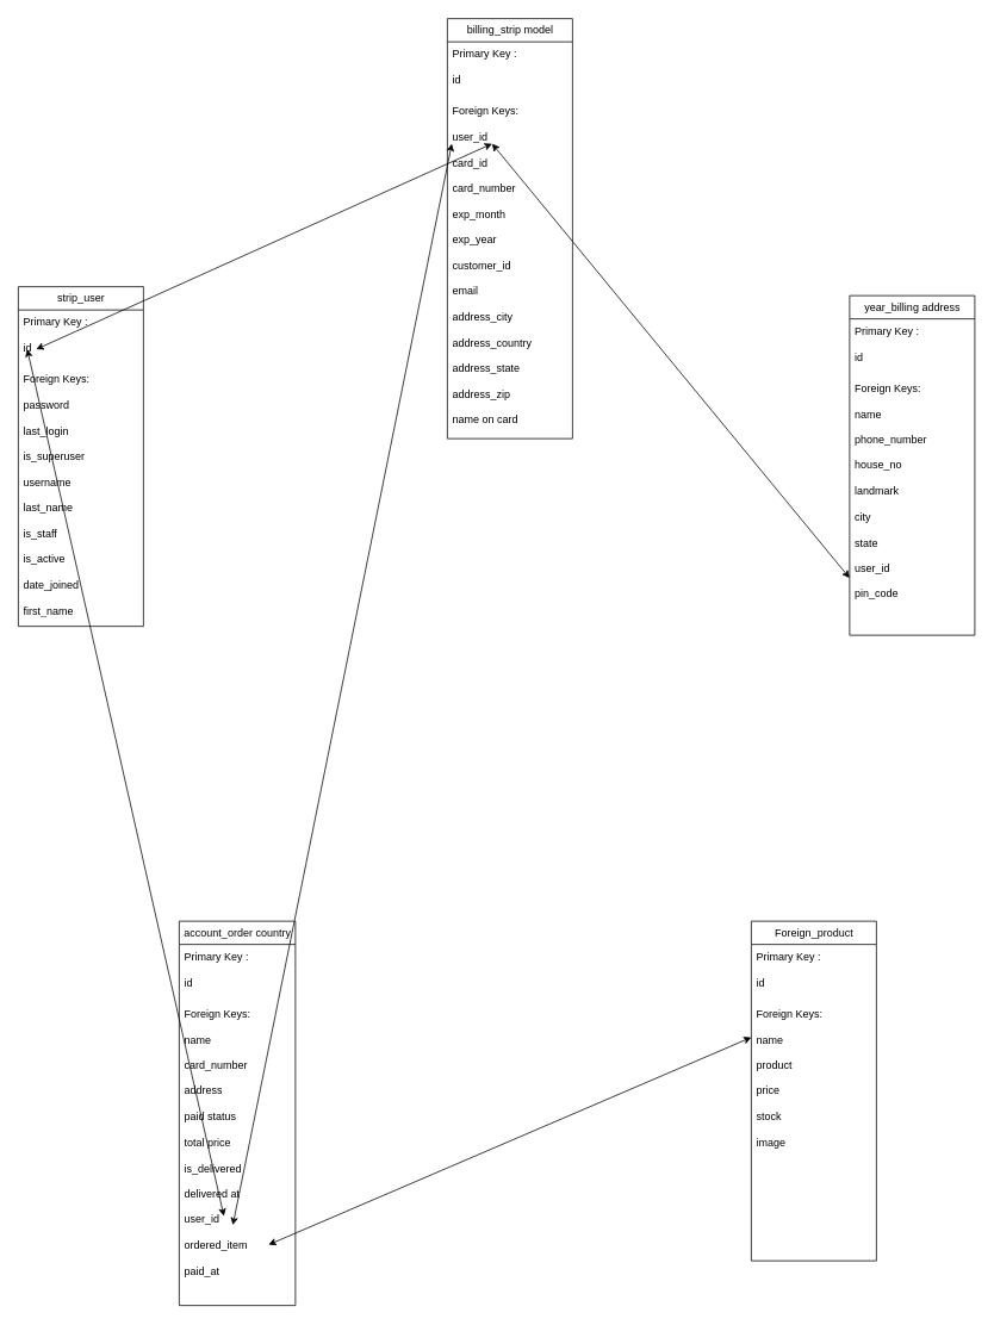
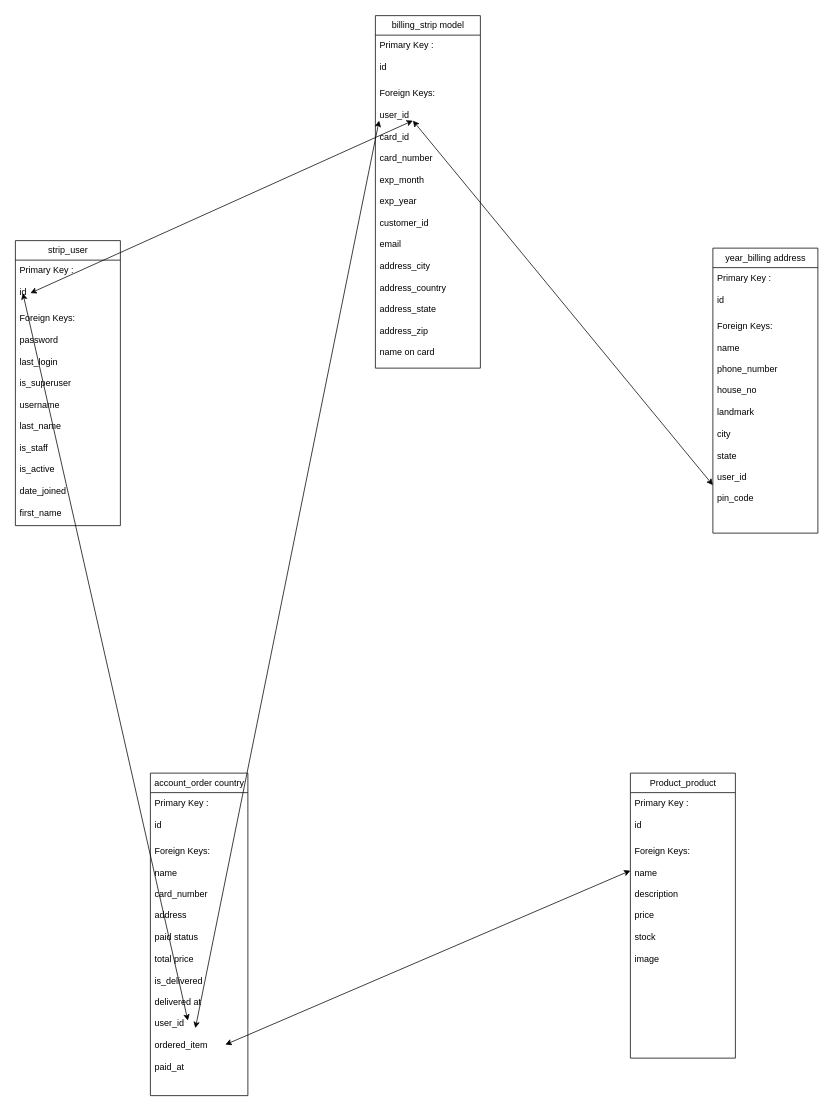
  <mxCell id="0" />
  <mxCell id="1" parent="0" />
  <mxCell id="2" value="strip_user" style="swimlane;fontStyle=0;childLayout=stackLayout;horizontal=1;startSize=26;fillColor=none;horizontalStack=0;resizeParent=1;resizeParentMax=0;resizeLast=0;collapsible=1;marginBottom=0;html=1;" vertex="1" parent="1"><mxGeometry x="20" y="320" width="140" height="380" as="geometry"><mxRectangle x="350" y="460" width="60" height="30" as="alternateBounds" /></mxGeometry></mxCell>
  <mxCell id="3" value="Primary Key : &lt;br&gt;&lt;br&gt;id" style="text;strokeColor=none;fillColor=none;align=left;verticalAlign=top;spacingLeft=4;spacingRight=4;overflow=hidden;rotatable=0;points=[[0,0.5],[1,0.5]];portConstraint=eastwest;whiteSpace=wrap;html=1;" vertex="1" parent="2"><mxGeometry y="26" width="140" height="64" as="geometry" /></mxCell>
  <mxCell id="4" value="Foreign Keys:&lt;br&gt;&lt;br&gt;password&lt;br&gt;&lt;br&gt;last_login&lt;br&gt;&lt;br&gt;is_superuser&lt;br&gt;&lt;br&gt;username&lt;br&gt;&lt;br&gt;last_name&lt;br&gt;&lt;br&gt;is_staff&lt;br&gt;&lt;br&gt;is_active&lt;br&gt;&lt;br&gt;date_joined&lt;br&gt;&lt;br&gt;first_name" style="text;strokeColor=none;fillColor=none;align=left;verticalAlign=top;spacingLeft=4;spacingRight=4;overflow=hidden;rotatable=0;points=[[0,0.5],[1,0.5]];portConstraint=eastwest;whiteSpace=wrap;html=1;" vertex="1" parent="2"><mxGeometry y="90" width="140" height="290" as="geometry" /></mxCell>
  <mxCell id="5" value="account_order country" style="swimlane;fontStyle=0;childLayout=stackLayout;horizontal=1;startSize=26;fillColor=none;horizontalStack=0;resizeParent=1;resizeParentMax=0;resizeLast=0;collapsible=1;marginBottom=0;html=1;" vertex="1" parent="1"><mxGeometry x="200" y="1030" width="130" height="430" as="geometry"><mxRectangle x="350" y="460" width="60" height="30" as="alternateBounds" /></mxGeometry></mxCell>
  <mxCell id="6" value="Primary Key : &lt;br&gt;&lt;br&gt;id" style="text;strokeColor=none;fillColor=none;align=left;verticalAlign=top;spacingLeft=4;spacingRight=4;overflow=hidden;rotatable=0;points=[[0,0.5],[1,0.5]];portConstraint=eastwest;whiteSpace=wrap;html=1;" vertex="1" parent="5"><mxGeometry y="26" width="130" height="64" as="geometry" /></mxCell>
  <mxCell id="7" value="Foreign Keys:&lt;br&gt;&lt;br&gt;name&lt;br&gt;&lt;br&gt;card_number&lt;br&gt;&lt;br&gt;address&lt;br&gt;&lt;br&gt;paid status&lt;br&gt;&lt;br&gt;total price&lt;br&gt;&lt;br&gt;is_delivered&lt;br&gt;&lt;br&gt;delivered at&lt;br&gt;&lt;br&gt;user_id&lt;br&gt;&lt;br&gt;ordered_item&lt;br&gt;&lt;br&gt;paid_at" style="text;strokeColor=none;fillColor=none;align=left;verticalAlign=top;spacingLeft=4;spacingRight=4;overflow=hidden;rotatable=0;points=[[0,0.5],[1,0.5]];portConstraint=eastwest;whiteSpace=wrap;html=1;" vertex="1" parent="5"><mxGeometry y="90" width="130" height="340" as="geometry" /></mxCell>
  <mxCell id="8" value="billing_strip model" style="swimlane;fontStyle=0;childLayout=stackLayout;horizontal=1;startSize=26;fillColor=none;horizontalStack=0;resizeParent=1;resizeParentMax=0;resizeLast=0;collapsible=1;marginBottom=0;html=1;" vertex="1" parent="1"><mxGeometry x="500" y="20" width="140" height="470" as="geometry"><mxRectangle x="350" y="460" width="60" height="30" as="alternateBounds" /></mxGeometry></mxCell>
  <mxCell id="9" value="Primary Key : &lt;br&gt;&lt;br&gt;id" style="text;strokeColor=none;fillColor=none;align=left;verticalAlign=top;spacingLeft=4;spacingRight=4;overflow=hidden;rotatable=0;points=[[0,0.5],[1,0.5]];portConstraint=eastwest;whiteSpace=wrap;html=1;" vertex="1" parent="8"><mxGeometry y="26" width="140" height="64" as="geometry" /></mxCell>
  <mxCell id="10" value="Foreign Keys:&lt;br&gt;&lt;br&gt;user_id&lt;br&gt;&lt;br&gt;card_id&lt;br&gt;&lt;br&gt;card_number&lt;br&gt;&lt;br&gt;exp_month&lt;br&gt;&lt;br&gt;exp_year&lt;br&gt;&lt;br&gt;customer_id&lt;br&gt;&lt;br&gt;email&lt;br&gt;&lt;br&gt;address_city&lt;br&gt;&lt;br&gt;address_country&lt;br&gt;&lt;br&gt;address_state&lt;br&gt;&lt;br&gt;address_zip&lt;br&gt;&lt;br&gt;name on card" style="text;strokeColor=none;fillColor=none;align=left;verticalAlign=top;spacingLeft=4;spacingRight=4;overflow=hidden;rotatable=0;points=[[0,0.5],[1,0.5]];portConstraint=eastwest;whiteSpace=wrap;html=1;" vertex="1" parent="8"><mxGeometry y="90" width="140" height="380" as="geometry" /></mxCell>
  <mxCell id="11" value="year_billing address" style="swimlane;fontStyle=0;childLayout=stackLayout;horizontal=1;startSize=26;fillColor=none;horizontalStack=0;resizeParent=1;resizeParentMax=0;resizeLast=0;collapsible=1;marginBottom=0;html=1;" vertex="1" parent="1"><mxGeometry x="950" y="330" width="140" height="380" as="geometry"><mxRectangle x="350" y="460" width="60" height="30" as="alternateBounds" /></mxGeometry></mxCell>
  <mxCell id="12" value="Primary Key : &lt;br&gt;&lt;br&gt;id" style="text;strokeColor=none;fillColor=none;align=left;verticalAlign=top;spacingLeft=4;spacingRight=4;overflow=hidden;rotatable=0;points=[[0,0.5],[1,0.5]];portConstraint=eastwest;whiteSpace=wrap;html=1;" vertex="1" parent="11"><mxGeometry y="26" width="140" height="64" as="geometry" /></mxCell>
  <mxCell id="13" value="Foreign Keys:&lt;br&gt;&lt;br&gt;name&lt;br&gt;&lt;br&gt;phone_number&lt;br&gt;&lt;br&gt;house_no&lt;br&gt;&lt;br&gt;landmark&lt;br&gt;&lt;br&gt;city&lt;br&gt;&lt;br&gt;state&lt;br&gt;&lt;br&gt;user_id&lt;br&gt;&lt;br&gt;pin_code" style="text;strokeColor=none;fillColor=none;align=left;verticalAlign=top;spacingLeft=4;spacingRight=4;overflow=hidden;rotatable=0;points=[[0,0.5],[1,0.5]];portConstraint=eastwest;whiteSpace=wrap;html=1;" vertex="1" parent="11"><mxGeometry y="90" width="140" height="290" as="geometry" /></mxCell>
- <mxCell id="14" value="Foreign_product" style="swimlane;fontStyle=0;childLayout=stackLayout;horizontal=1;startSize=26;fillColor=none;horizontalStack=0;resizeParent=1;resizeParentMax=0;resizeLast=0;collapsible=1;marginBottom=0;html=1;" vertex="1" parent="1"><mxGeometry x="840" y="1030" width="140" height="380" as="geometry"><mxRectangle x="350" y="460" width="60" height="30" as="alternateBounds" /></mxGeometry></mxCell>
+ <mxCell id="14" value="Product_product" style="swimlane;fontStyle=0;childLayout=stackLayout;horizontal=1;startSize=26;fillColor=none;horizontalStack=0;resizeParent=1;resizeParentMax=0;resizeLast=0;collapsible=1;marginBottom=0;html=1;" vertex="1" parent="1"><mxGeometry x="840" y="1030" width="140" height="380" as="geometry"><mxRectangle x="350" y="460" width="60" height="30" as="alternateBounds" /></mxGeometry></mxCell>
  <mxCell id="15" value="Primary Key : &lt;br&gt;&lt;br&gt;id" style="text;strokeColor=none;fillColor=none;align=left;verticalAlign=top;spacingLeft=4;spacingRight=4;overflow=hidden;rotatable=0;points=[[0,0.5],[1,0.5]];portConstraint=eastwest;whiteSpace=wrap;html=1;" vertex="1" parent="14"><mxGeometry y="26" width="140" height="64" as="geometry" /></mxCell>
- <mxCell id="16" value="Foreign Keys:&lt;br&gt;&lt;br&gt;name&lt;br&gt;&lt;br&gt;product&lt;br&gt;&lt;br&gt;price&lt;br&gt;&lt;br&gt;stock&lt;br&gt;&lt;br&gt;image" style="text;strokeColor=none;fillColor=none;align=left;verticalAlign=top;spacingLeft=4;spacingRight=4;overflow=hidden;rotatable=0;points=[[0,0.5],[1,0.5]];portConstraint=eastwest;whiteSpace=wrap;html=1;" vertex="1" parent="14"><mxGeometry y="90" width="140" height="290" as="geometry" /></mxCell>
+ <mxCell id="16" value="Foreign Keys:&lt;br&gt;&lt;br&gt;name&lt;br&gt;&lt;br&gt;description&lt;br&gt;&lt;br&gt;price&lt;br&gt;&lt;br&gt;stock&lt;br&gt;&lt;br&gt;image" style="text;strokeColor=none;fillColor=none;align=left;verticalAlign=top;spacingLeft=4;spacingRight=4;overflow=hidden;rotatable=0;points=[[0,0.5],[1,0.5]];portConstraint=eastwest;whiteSpace=wrap;html=1;" vertex="1" parent="14"><mxGeometry y="90" width="140" height="290" as="geometry" /></mxCell>
  <mxCell id="17" value="" style="endArrow=classic;startArrow=classic;html=1;rounded=0;exitX=0.143;exitY=0.688;exitDx=0;exitDy=0;exitPerimeter=0;" edge="1" parent="1"><mxGeometry width="50" height="50" relative="1" as="geometry"><mxPoint x="550" y="160.002" as="sourcePoint" /><mxPoint x="950" y="645.97" as="targetPoint" /></mxGeometry></mxCell>
  <mxCell id="18" value="" style="endArrow=classic;startArrow=classic;html=1;rounded=0;" edge="1" parent="1"><mxGeometry width="50" height="50" relative="1" as="geometry"><mxPoint x="300" y="1392" as="sourcePoint" /><mxPoint x="840" y="1160" as="targetPoint" /></mxGeometry></mxCell>
  <mxCell id="19" value="" style="endArrow=classic;startArrow=classic;html=1;rounded=0;" edge="1" parent="1"><mxGeometry width="50" height="50" relative="1" as="geometry"><mxPoint x="30" y="390" as="sourcePoint" /><mxPoint x="250" y="1360" as="targetPoint" /></mxGeometry></mxCell>
  <mxCell id="20" value="" style="endArrow=classic;startArrow=classic;html=1;rounded=0;" edge="1" parent="1"><mxGeometry width="50" height="50" relative="1" as="geometry"><mxPoint x="40" y="390" as="sourcePoint" /><mxPoint x="550" y="160" as="targetPoint" /></mxGeometry></mxCell>
  <mxCell id="21" value="" style="endArrow=classic;startArrow=classic;html=1;rounded=0;" edge="1" parent="1"><mxGeometry width="50" height="50" relative="1" as="geometry"><mxPoint x="260" y="1370" as="sourcePoint" /><mxPoint x="505" y="160" as="targetPoint" /></mxGeometry></mxCell>
